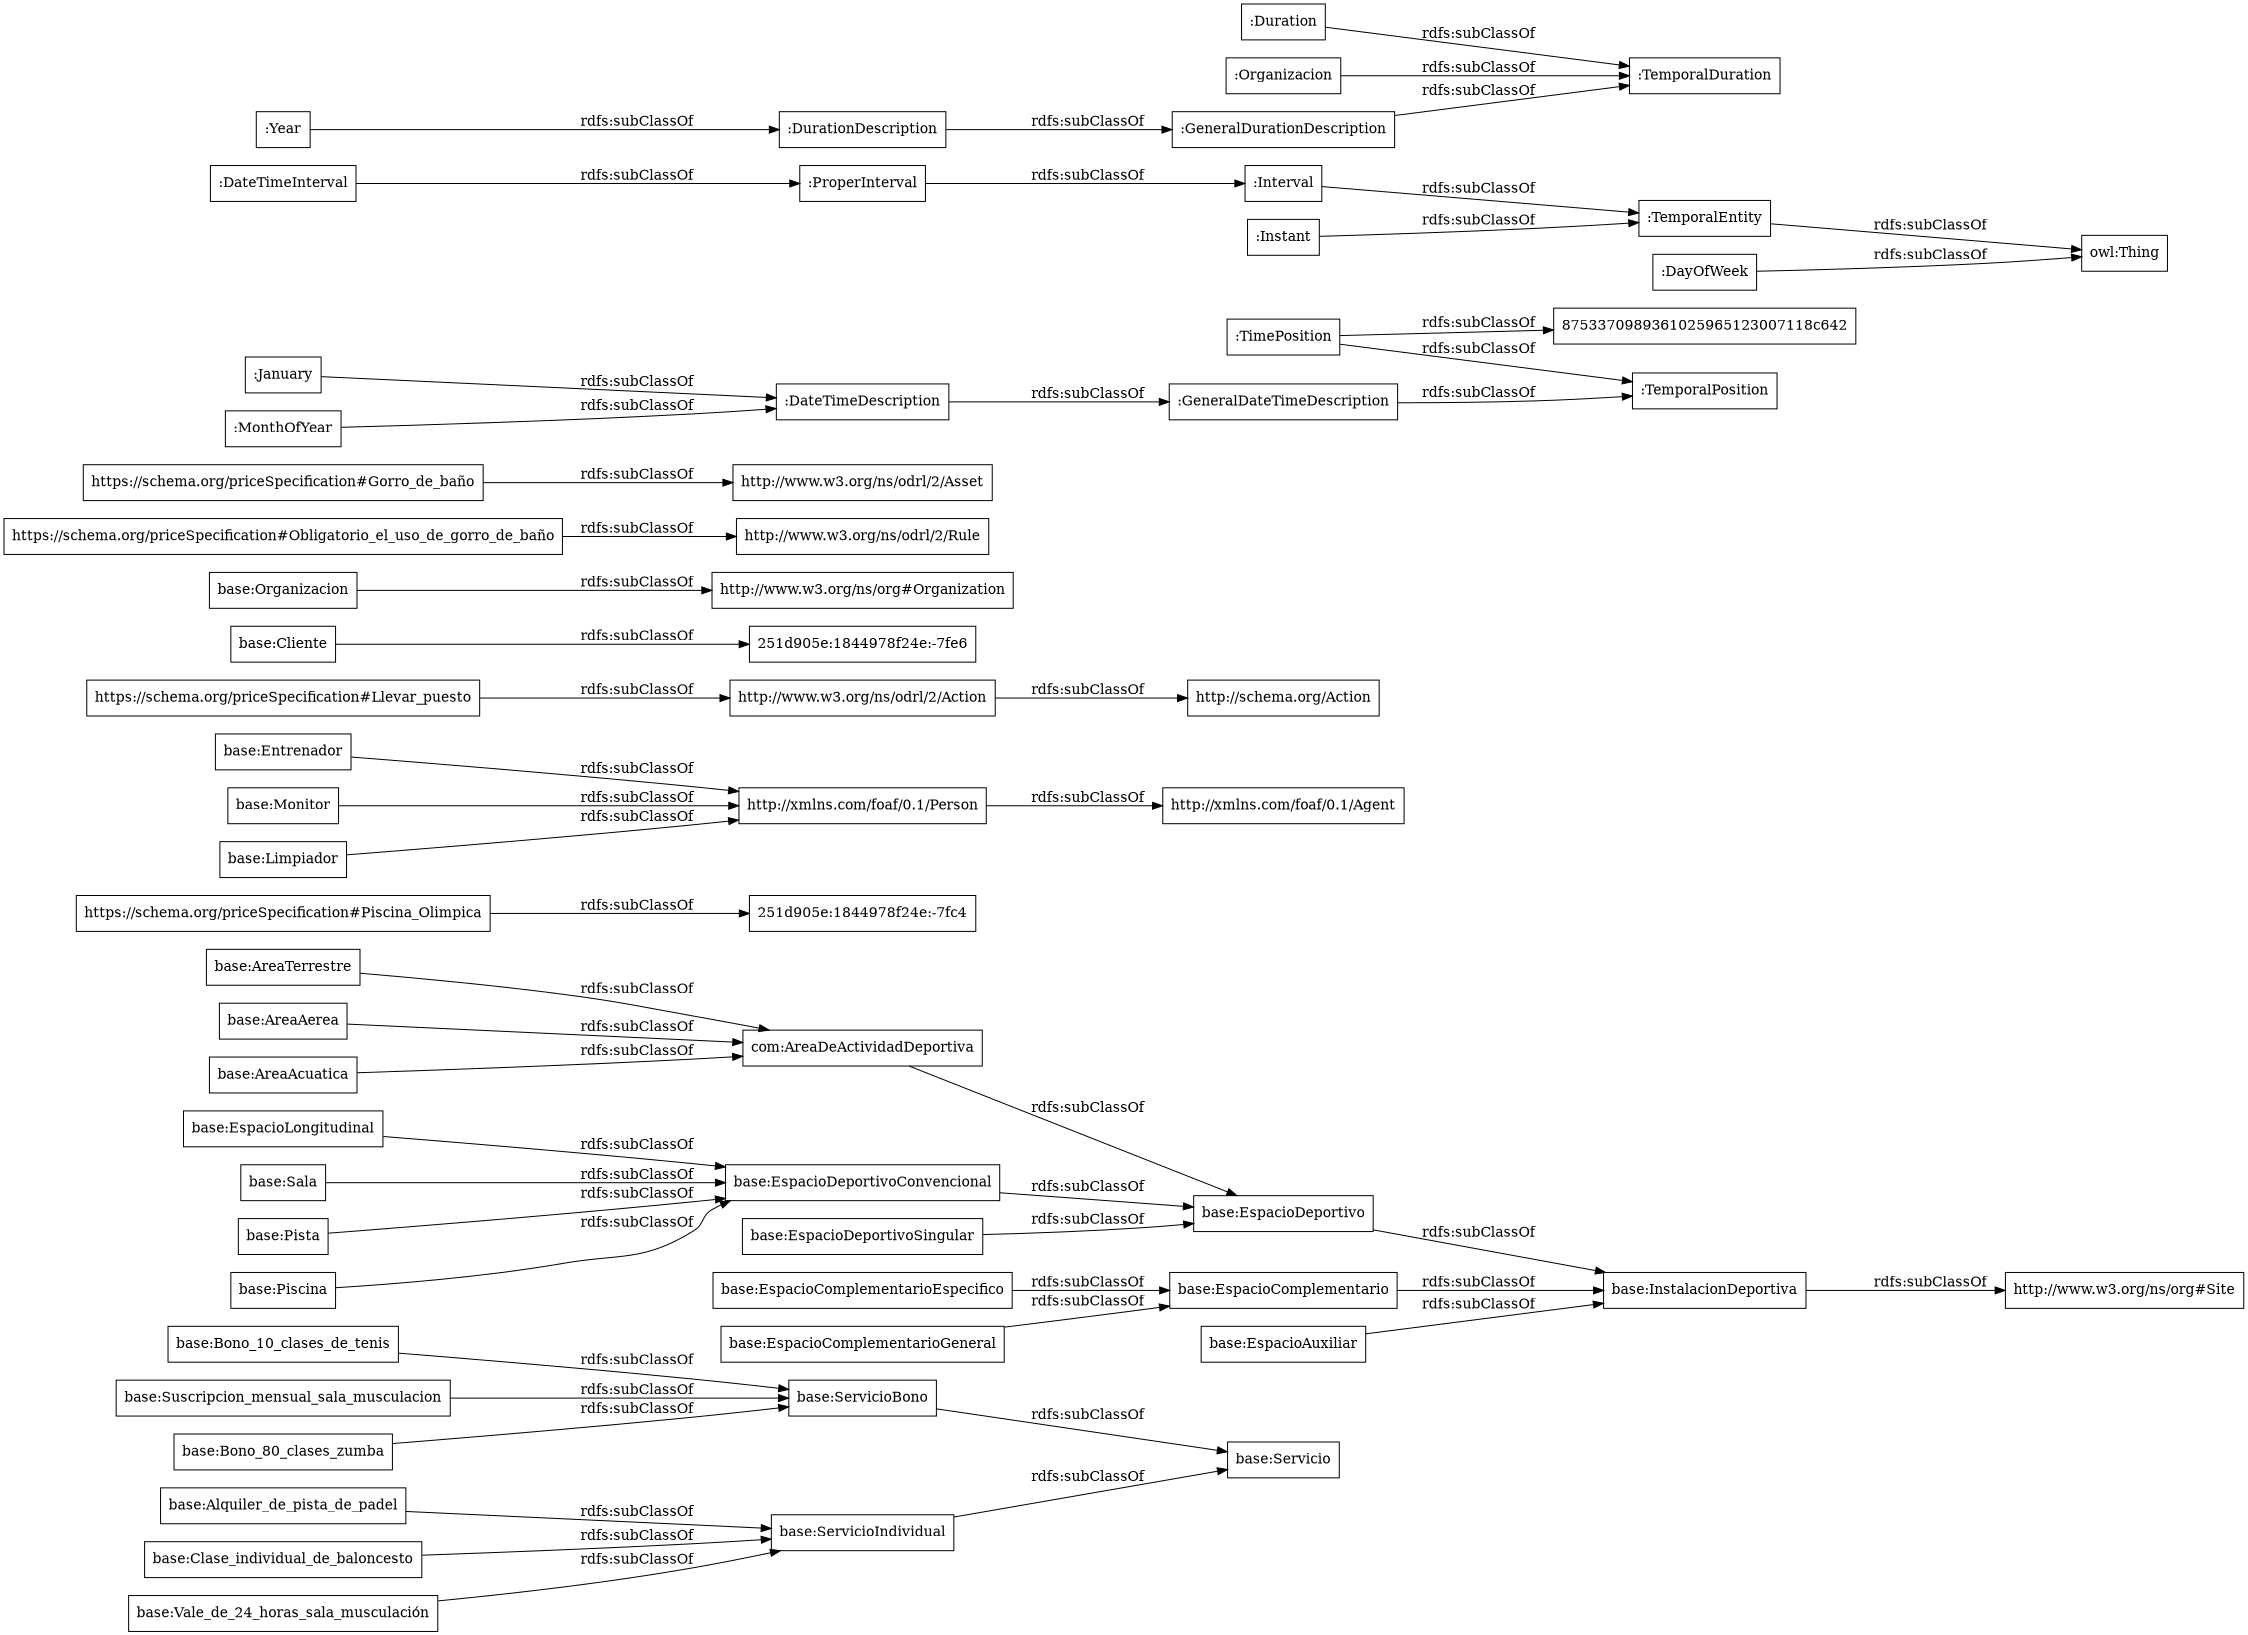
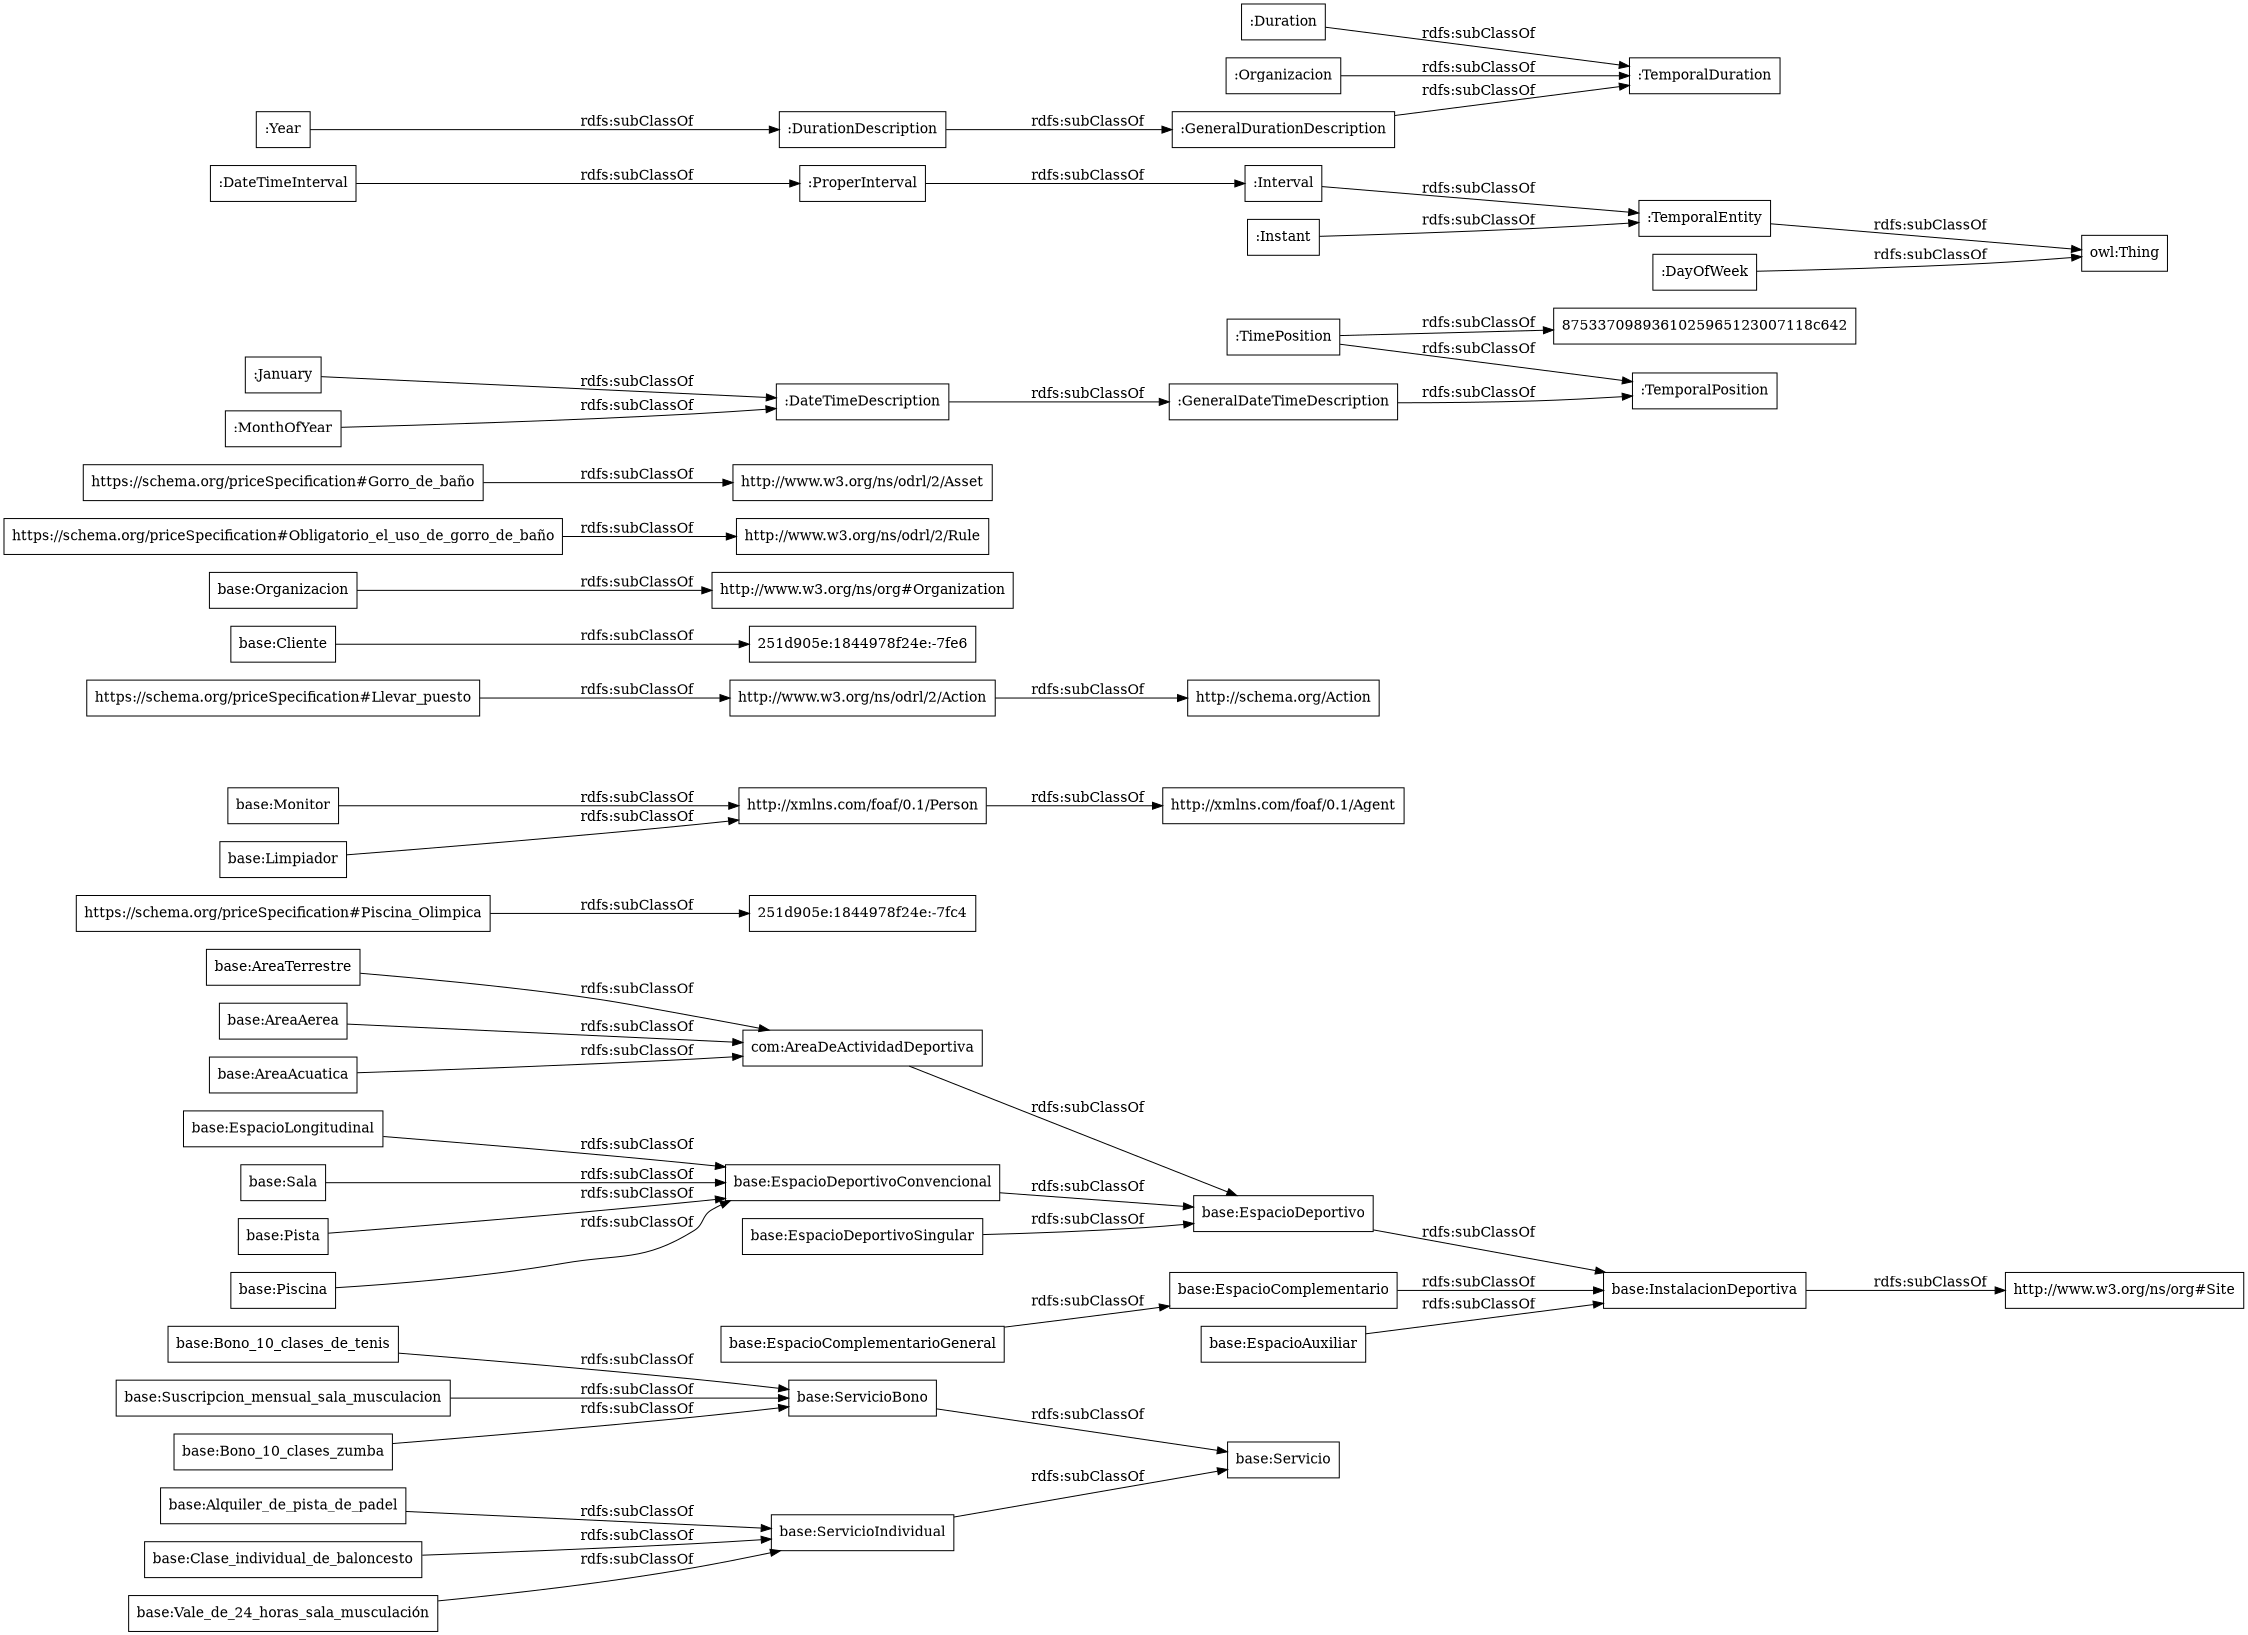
  digraph {
    rankdir=LR
    node [color=black shape=rectangle]
    "base:Alquiler_de_pista_de_padel"
    "base:ServicioIndividual"
    "base:Servicio"
-   "base:EspacioComplementarioEspecifico"
    "base:EspacioComplementario"
    "base:InstalacionDeportiva"
    "base:Vale_de_24_horas_sala_musculación"
    "base:EspacioDeportivoSingular"
    "base:EspacioDeportivo"
    "http://www.w3.org/ns/org#Site"
    "base:Bono_10_clases_de_tenis"
    "base:ServicioBono"
    n13 [label="com:AreaDeActividadDeportiva"]
    "base:AreaAerea"
    "https://schema.org/priceSpecification#Piscina_Olimpica"
    "251d905e:1844978f24e:-7fc4"
-   "base:Entrenador"
    "http://xmlns.com/foaf/0.1/Person"
    "http://xmlns.com/foaf/0.1/Agent"
    "base:Suscripcion_mensual_sala_musculacion"
    "base:Piscina"
    "base:EspacioDeportivoConvencional"
    "base:EspacioAuxiliar"
    "base:EspacioComplementarioGeneral"
    "base:Monitor"
    "base:Limpiador"
    "base:EspacioLongitudinal"
    "http://www.w3.org/ns/odrl/2/Action"
    "http://schema.org/Action"
    "base:AreaAcuatica"
    "base:Cliente"
    "251d905e:1844978f24e:-7fe6"
-   "base:Bono_10_clases_zumba" [label="base:Bono_80_clases_zumba"]
+   "base:Bono_10_clases_zumba"
    "base:Sala"
    "https://schema.org/priceSpecification#Llevar_puesto"
    "base:Organizacion"
    "http://www.w3.org/ns/org#Organization"
    "https://schema.org/priceSpecification#Obligatorio_el_uso_de_gorro_de_baño"
    "http://www.w3.org/ns/odrl/2/Rule"
    "base:Clase_individual_de_baloncesto"
    "base:Pista"
    "base:AreaTerrestre"
    "https://schema.org/priceSpecification#Gorro_de_baño"
    "http://www.w3.org/ns/odrl/2/Asset"
    ":GeneralDateTimeDescription"
    ":TemporalPosition"
    ":DateTimeInterval"
    ":ProperInterval"
    ":Interval"
    ":DurationDescription"
    ":GeneralDurationDescription"
    ":TemporalDuration"
    ":Duration"
    ":January"
    ":DateTimeDescription"
    ":TemporalEntity"
    ":TimePosition"
    "8753370989361025965123007118c642"
    "owl:Thing"
    ":Year"
    ":MonthOfYear"
    n62 [label=":Organizacion"]
    ":Instant"
    ":DayOfWeek"
    "base:Alquiler_de_pista_de_padel" -> "base:ServicioIndividual" [label="rdfs:subClassOf"]
    "base:ServicioIndividual" -> "base:Servicio" [label="rdfs:subClassOf"]
-   "base:EspacioComplementarioEspecifico" -> "base:EspacioComplementario" [label="rdfs:subClassOf"]
    "base:EspacioComplementario" -> "base:InstalacionDeportiva" [label="rdfs:subClassOf"]
    "base:InstalacionDeportiva" -> "http://www.w3.org/ns/org#Site" [label="rdfs:subClassOf"]
    "base:Vale_de_24_horas_sala_musculación" -> "base:ServicioIndividual" [label="rdfs:subClassOf"]
    "base:EspacioDeportivoSingular" -> "base:EspacioDeportivo" [label="rdfs:subClassOf"]
    "base:EspacioDeportivo" -> "base:InstalacionDeportiva" [label="rdfs:subClassOf"]
    "base:Bono_10_clases_de_tenis" -> "base:ServicioBono" [label="rdfs:subClassOf"]
    "base:ServicioBono" -> "base:Servicio" [label="rdfs:subClassOf"]
    n13 -> "base:EspacioDeportivo" [label="rdfs:subClassOf"]
    "base:AreaAerea" -> n13 [label="rdfs:subClassOf"]
    "https://schema.org/priceSpecification#Piscina_Olimpica" -> "251d905e:1844978f24e:-7fc4" [label="rdfs:subClassOf"]
-   "base:Entrenador" -> "http://xmlns.com/foaf/0.1/Person" [label="rdfs:subClassOf"]
    "http://xmlns.com/foaf/0.1/Person" -> "http://xmlns.com/foaf/0.1/Agent" [label="rdfs:subClassOf"]
    "base:Suscripcion_mensual_sala_musculacion" -> "base:ServicioBono" [label="rdfs:subClassOf"]
    "base:Piscina" -> "base:EspacioDeportivoConvencional" [label="rdfs:subClassOf"]
    "base:EspacioDeportivoConvencional" -> "base:EspacioDeportivo" [label="rdfs:subClassOf"]
    "base:EspacioAuxiliar" -> "base:InstalacionDeportiva" [label="rdfs:subClassOf"]
    "base:EspacioComplementarioGeneral" -> "base:EspacioComplementario" [label="rdfs:subClassOf"]
    "base:Monitor" -> "http://xmlns.com/foaf/0.1/Person" [label="rdfs:subClassOf"]
    "base:Limpiador" -> "http://xmlns.com/foaf/0.1/Person" [label="rdfs:subClassOf"]
    "base:EspacioLongitudinal" -> "base:EspacioDeportivoConvencional" [label="rdfs:subClassOf"]
    "http://www.w3.org/ns/odrl/2/Action" -> "http://schema.org/Action" [label="rdfs:subClassOf"]
    "base:AreaAcuatica" -> n13 [label="rdfs:subClassOf"]
    "base:Cliente" -> "251d905e:1844978f24e:-7fe6" [label="rdfs:subClassOf"]
    "base:Bono_10_clases_zumba" -> "base:ServicioBono" [label="rdfs:subClassOf"]
    "base:Sala" -> "base:EspacioDeportivoConvencional" [label="rdfs:subClassOf"]
    "https://schema.org/priceSpecification#Llevar_puesto" -> "http://www.w3.org/ns/odrl/2/Action" [label="rdfs:subClassOf"]
    "base:Organizacion" -> "http://www.w3.org/ns/org#Organization" [label="rdfs:subClassOf"]
    "https://schema.org/priceSpecification#Obligatorio_el_uso_de_gorro_de_baño" -> "http://www.w3.org/ns/odrl/2/Rule" [label="rdfs:subClassOf"]
    "base:Clase_individual_de_baloncesto" -> "base:ServicioIndividual" [label="rdfs:subClassOf"]
    "base:Pista" -> "base:EspacioDeportivoConvencional" [label="rdfs:subClassOf"]
    "base:AreaTerrestre" -> n13 [label="rdfs:subClassOf"]
    "https://schema.org/priceSpecification#Gorro_de_baño" -> "http://www.w3.org/ns/odrl/2/Asset" [label="rdfs:subClassOf"]
    ":GeneralDateTimeDescription" -> ":TemporalPosition" [label="rdfs:subClassOf"]
    ":DateTimeInterval" -> ":ProperInterval" [label="rdfs:subClassOf"]
    ":ProperInterval" -> ":Interval" [label="rdfs:subClassOf"]
    ":Interval" -> ":TemporalEntity" [label="rdfs:subClassOf"]
    ":DurationDescription" -> ":GeneralDurationDescription" [label="rdfs:subClassOf"]
    ":GeneralDurationDescription" -> ":TemporalDuration" [label="rdfs:subClassOf"]
    ":Duration" -> ":TemporalDuration" [label="rdfs:subClassOf"]
    ":January" -> ":DateTimeDescription" [label="rdfs:subClassOf"]
    ":DateTimeDescription" -> ":GeneralDateTimeDescription" [label="rdfs:subClassOf"]
    ":TemporalEntity" -> "owl:Thing" [label="rdfs:subClassOf"]
    ":TimePosition" -> ":TemporalPosition" [label="rdfs:subClassOf"]
    ":TimePosition" -> "8753370989361025965123007118c642" [label="rdfs:subClassOf"]
    ":Year" -> ":DurationDescription" [label="rdfs:subClassOf"]
    ":MonthOfYear" -> ":DateTimeDescription" [label="rdfs:subClassOf"]
    n62 -> ":TemporalDuration" [label="rdfs:subClassOf"]
    ":Instant" -> ":TemporalEntity" [label="rdfs:subClassOf"]
    ":DayOfWeek" -> "owl:Thing" [label="rdfs:subClassOf"]
  }
